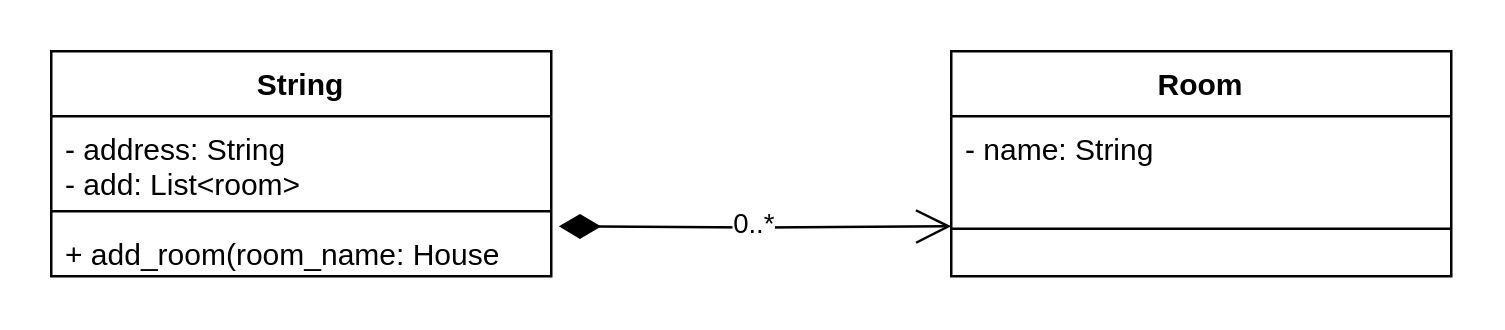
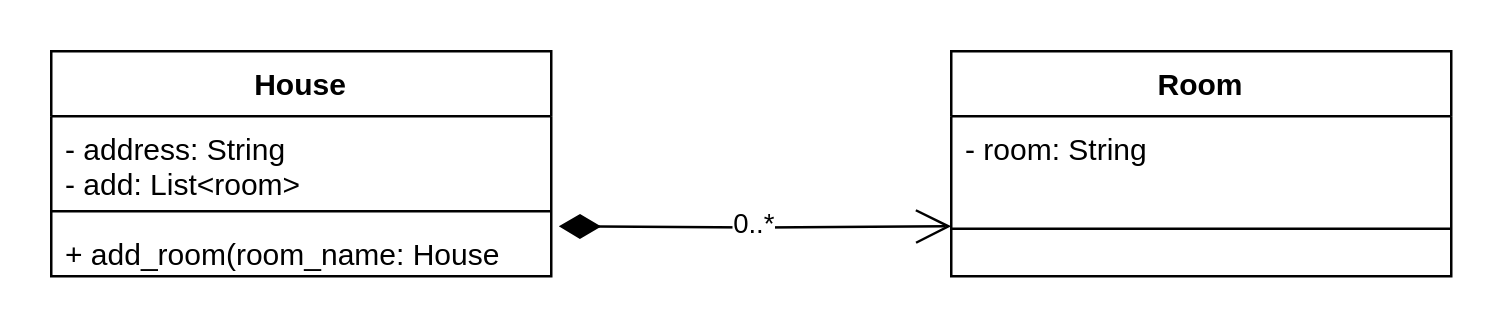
  <mxCell id="0" />
  <mxCell id="1" parent="0" />
- <mxCell id="2" value="String" style="swimlane;fontStyle=1;align=center;verticalAlign=top;childLayout=stackLayout;horizontal=1;startSize=26;horizontalStack=0;resizeParent=1;resizeParentMax=0;resizeLast=0;collapsible=1;marginBottom=0;whiteSpace=wrap;html=1;" vertex="1" parent="1"><mxGeometry x="20" y="20" width="200" height="90" as="geometry" /></mxCell>
+ <mxCell id="2" value="House" style="swimlane;fontStyle=1;align=center;verticalAlign=top;childLayout=stackLayout;horizontal=1;startSize=26;horizontalStack=0;resizeParent=1;resizeParentMax=0;resizeLast=0;collapsible=1;marginBottom=0;whiteSpace=wrap;html=1;" vertex="1" parent="1"><mxGeometry x="20" y="20" width="200" height="90" as="geometry" /></mxCell>
  <mxCell id="3" value="- address: String&lt;div&gt;- add: List&amp;lt;room&amp;gt;&lt;/div&gt;" style="text;strokeColor=none;fillColor=none;align=left;verticalAlign=top;spacingLeft=4;spacingRight=4;overflow=hidden;rotatable=0;points=[[0,0.5],[1,0.5]];portConstraint=eastwest;whiteSpace=wrap;html=1;" vertex="1" parent="2"><mxGeometry y="26" width="200" height="34" as="geometry" /></mxCell>
  <mxCell id="4" value="" style="line;strokeWidth=1;fillColor=none;align=left;verticalAlign=middle;spacingTop=-1;spacingLeft=3;spacingRight=3;rotatable=0;labelPosition=right;points=[];portConstraint=eastwest;strokeColor=inherit;" vertex="1" parent="2"><mxGeometry y="60" width="200" height="8" as="geometry" /></mxCell>
  <mxCell id="5" value="+ add_room(room_name: House" style="text;strokeColor=none;fillColor=none;align=left;verticalAlign=top;spacingLeft=4;spacingRight=4;overflow=hidden;rotatable=0;points=[[0,0.5],[1,0.5]];portConstraint=eastwest;whiteSpace=wrap;html=1;" vertex="1" parent="2"><mxGeometry y="68" width="200" height="22" as="geometry" /></mxCell>
  <mxCell id="6" value="Room" style="swimlane;fontStyle=1;align=center;verticalAlign=top;childLayout=stackLayout;horizontal=1;startSize=26;horizontalStack=0;resizeParent=1;resizeParentMax=0;resizeLast=0;collapsible=1;marginBottom=0;whiteSpace=wrap;html=1;" vertex="1" parent="1"><mxGeometry x="380" y="20" width="200" height="90" as="geometry" /></mxCell>
- <mxCell id="7" value="- name: String" style="text;strokeColor=none;fillColor=none;align=left;verticalAlign=top;spacingLeft=4;spacingRight=4;overflow=hidden;rotatable=0;points=[[0,0.5],[1,0.5]];portConstraint=eastwest;whiteSpace=wrap;html=1;" vertex="1" parent="6"><mxGeometry y="26" width="200" height="26" as="geometry" /></mxCell>
+ <mxCell id="7" value="- room: String" style="text;strokeColor=none;fillColor=none;align=left;verticalAlign=top;spacingLeft=4;spacingRight=4;overflow=hidden;rotatable=0;points=[[0,0.5],[1,0.5]];portConstraint=eastwest;whiteSpace=wrap;html=1;" vertex="1" parent="6"><mxGeometry y="26" width="200" height="26" as="geometry" /></mxCell>
  <mxCell id="8" value="" style="line;strokeWidth=1;fillColor=none;align=left;verticalAlign=middle;spacingTop=-1;spacingLeft=3;spacingRight=3;rotatable=0;labelPosition=right;points=[];portConstraint=eastwest;strokeColor=inherit;" vertex="1" parent="6"><mxGeometry y="52" width="200" height="38" as="geometry" /></mxCell>
  <mxCell id="9" value="" style="endArrow=open;html=1;endSize=12;startArrow=diamondThin;startSize=14;startFill=1;edgeStyle=orthogonalEdgeStyle;align=left;verticalAlign=bottom;rounded=0;entryX=0;entryY=0.474;entryDx=0;entryDy=0;entryPerimeter=0;" edge="1" parent="1" target="8"><mxGeometry x="-1" y="3" relative="1" as="geometry"><mxPoint x="223" y="90" as="sourcePoint" /><mxPoint x="370" y="90" as="targetPoint" /></mxGeometry></mxCell>
  <mxCell id="10" value="0..*" style="edgeLabel;html=1;align=center;verticalAlign=middle;resizable=0;points=[];" vertex="1" connectable="0" parent="9"><mxGeometry x="-0.219" relative="1" as="geometry"><mxPoint x="16" y="-2" as="offset" /></mxGeometry></mxCell>
